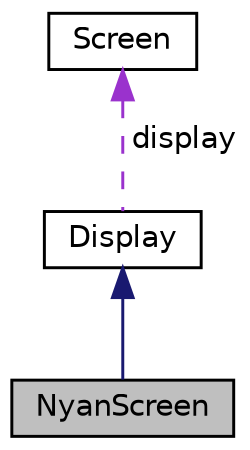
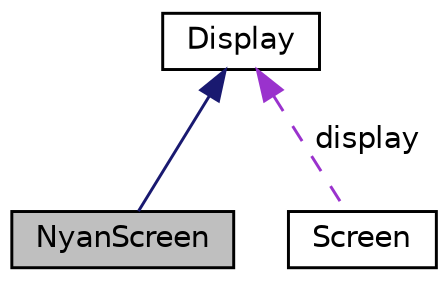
  digraph {
    node [color=black fillcolor=white fontname=Helvetica fontsize=10 shape=record style=filled]
    edge [dir=back fontname=Helvetica fontsize=10 labelfontname=Helvetica labelfontsize=10]
    n1 [fillcolor=grey75 fontcolor=black height=0.2 label=NyanScreen width=0.4]
    n2 [height=0.2 label=Screen width=0.4]
    n3 [height=0.2 label=Display width=0.4]
    n3 -> n1 [color=midnightblue style=solid]
-   n2 -> n3 [color=darkorchid3 label=" display" style=dashed]
+   n3 -> n2 [color=darkorchid3 label=" display" style=dashed]
  }
